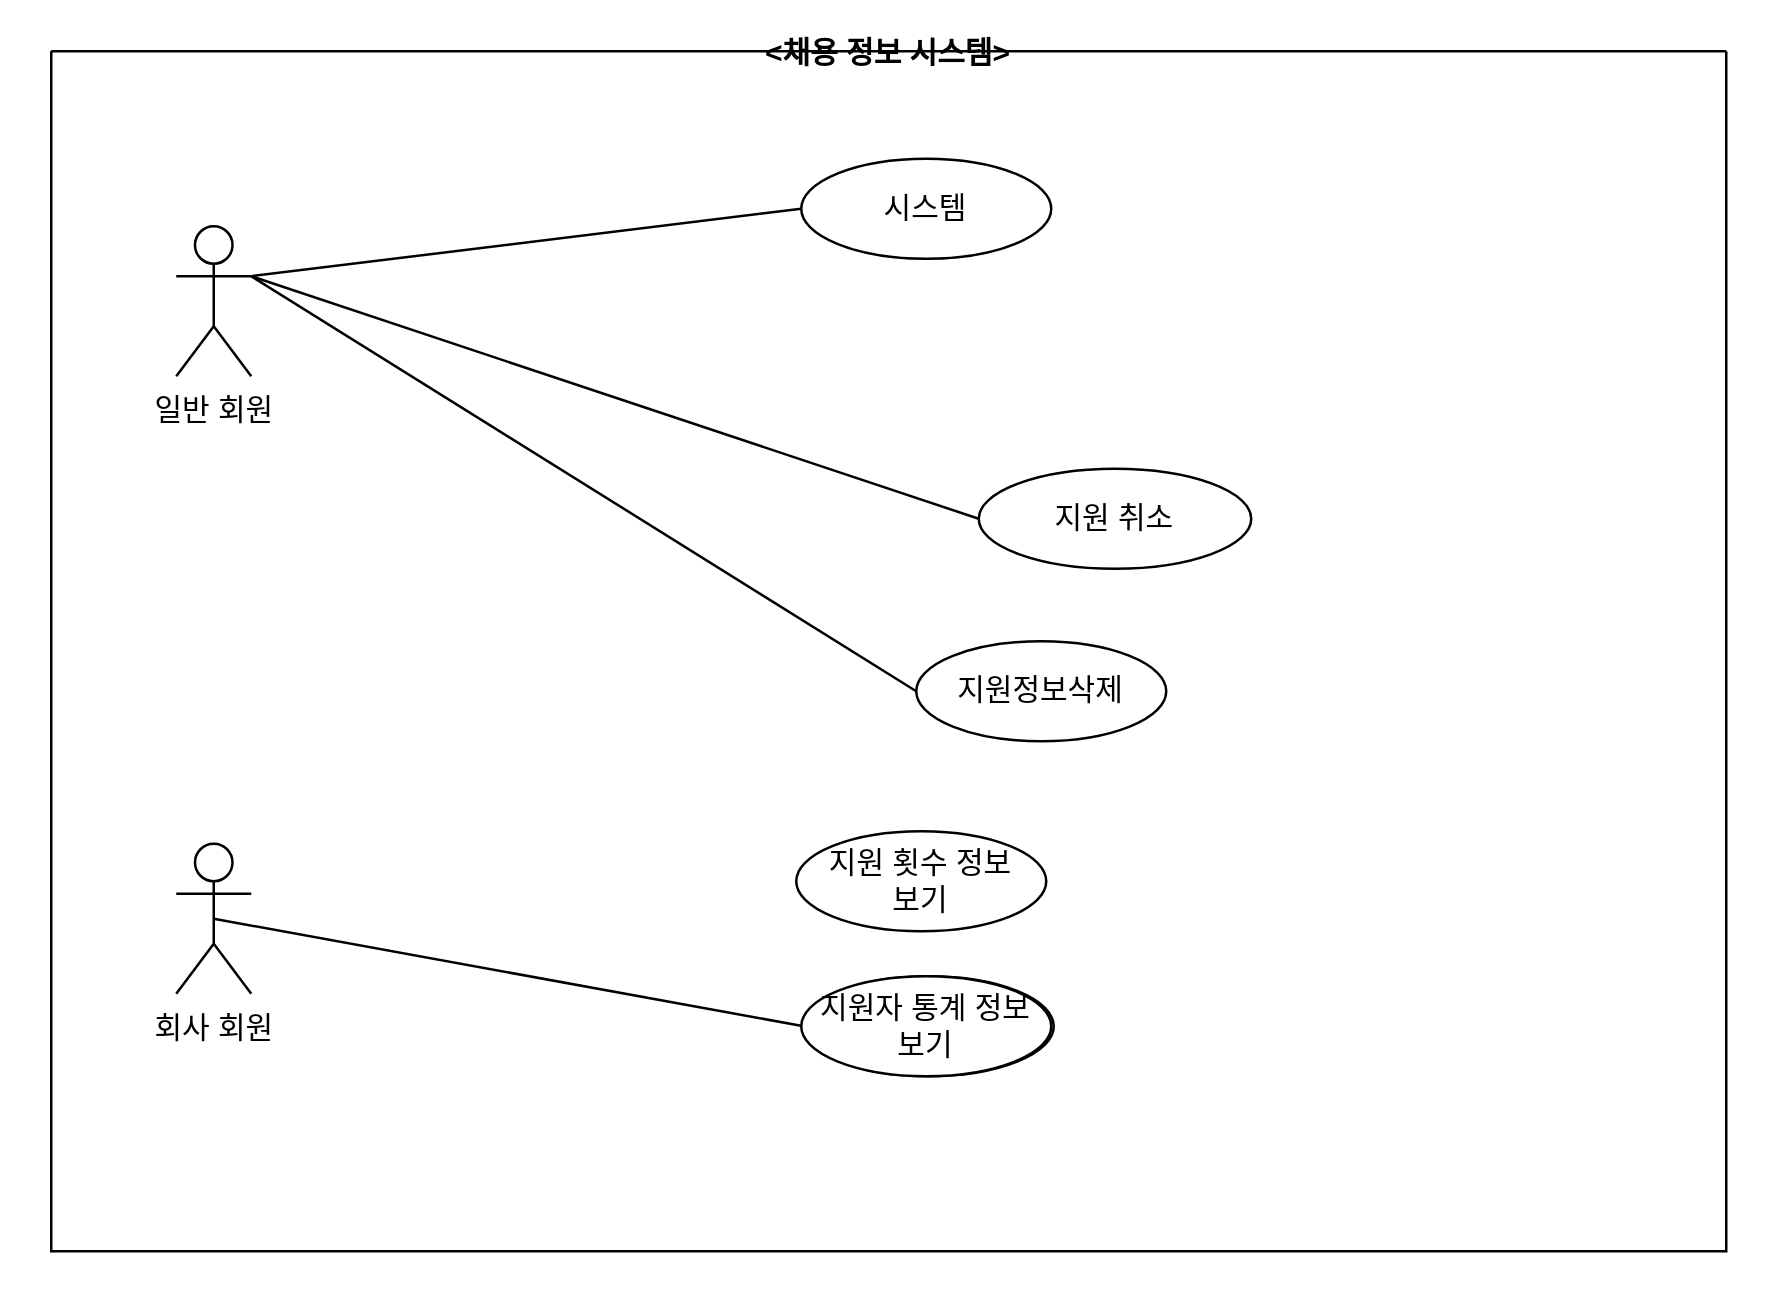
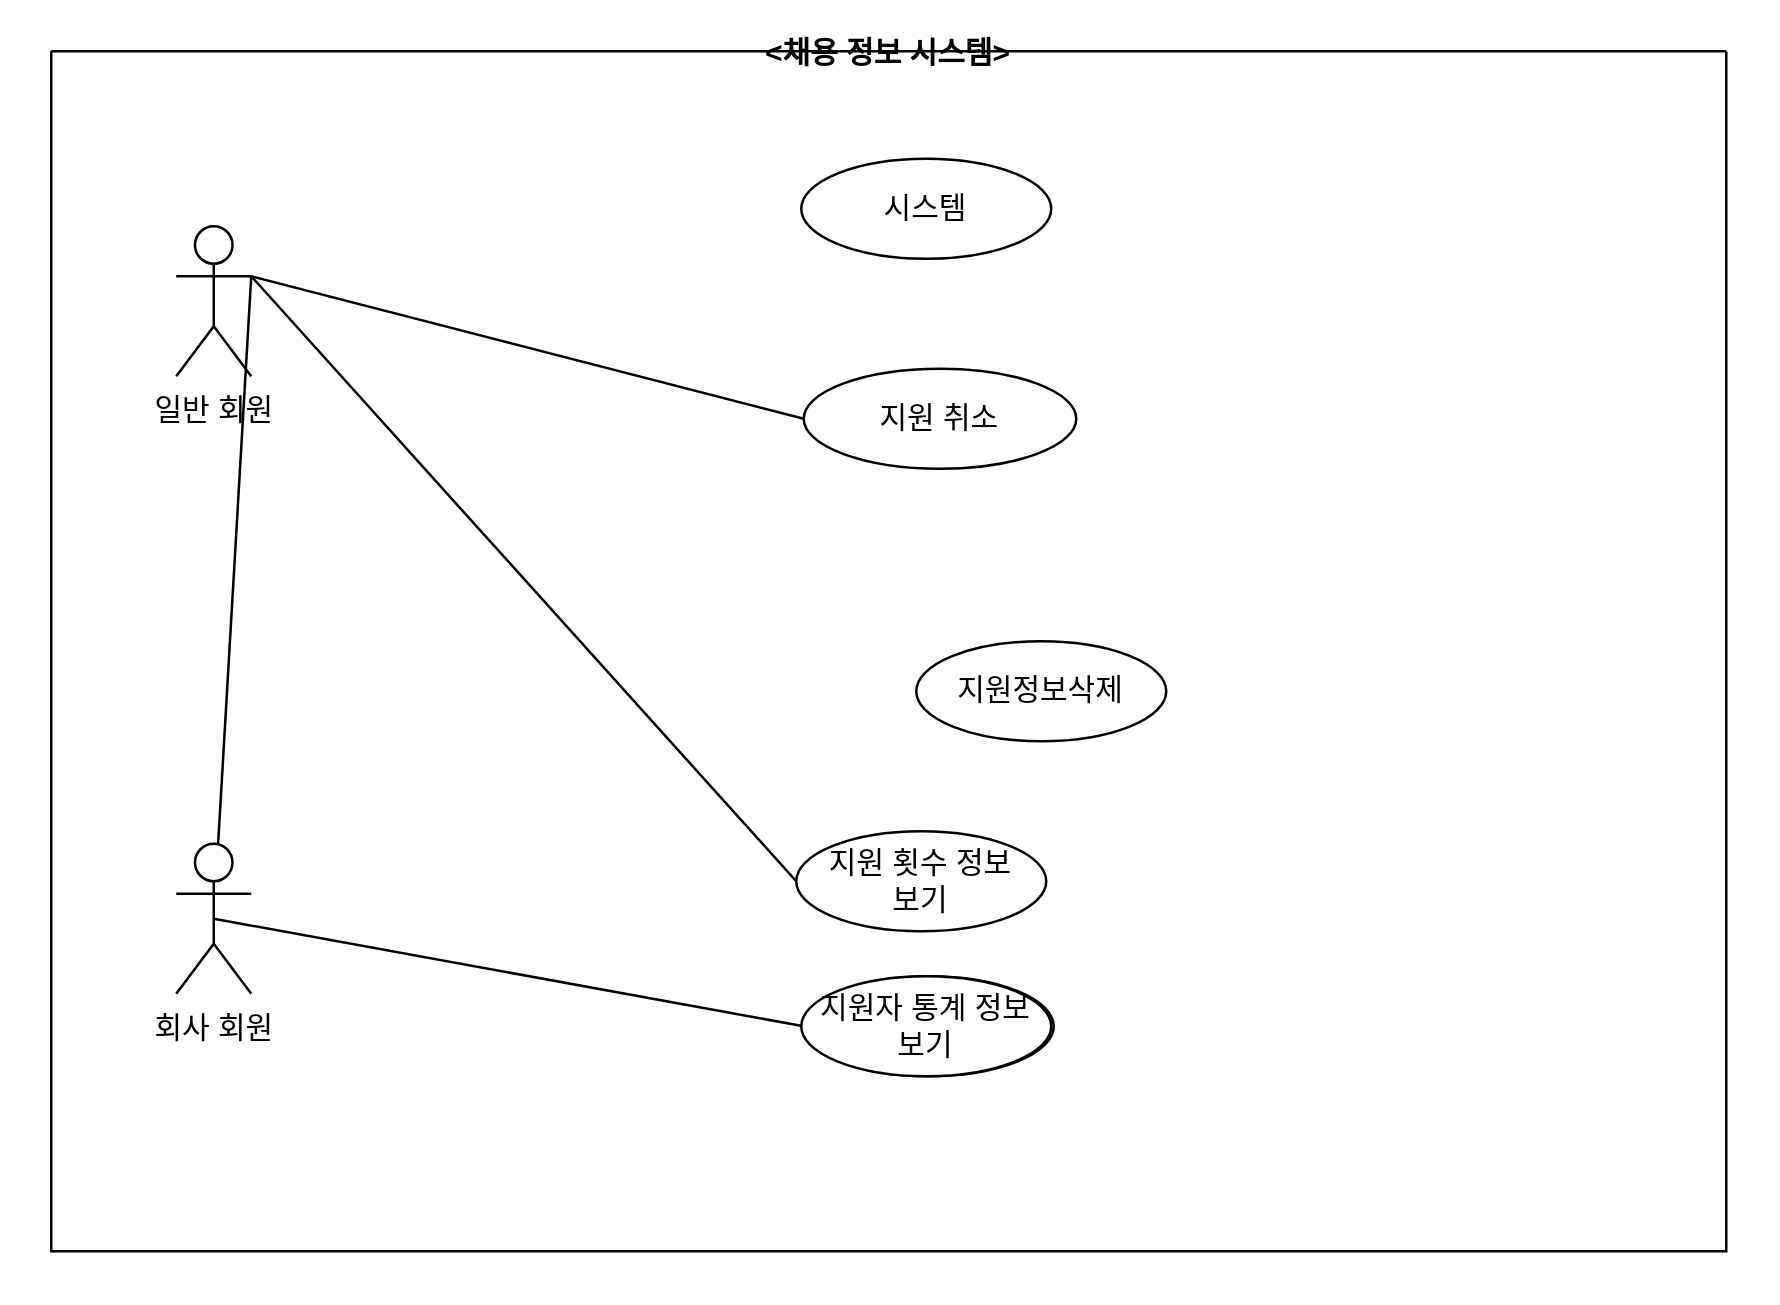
  <mxCell id="0" />
  <mxCell id="1" parent="0" />
  <mxCell id="2" value="일반 회원" style="shape=umlActor;verticalLabelPosition=bottom;verticalAlign=top;html=1;outlineConnect=0;" vertex="1" parent="1"><mxGeometry x="70" y="90" width="30" height="60" as="geometry" /></mxCell>
  <mxCell id="3" value="회사 회원" style="shape=umlActor;verticalLabelPosition=bottom;verticalAlign=top;html=1;outlineConnect=0;" vertex="1" parent="1"><mxGeometry x="70" y="337" width="30" height="60" as="geometry" /></mxCell>
  <mxCell id="4" value="시스템" style="ellipse;whiteSpace=wrap;html=1;" vertex="1" parent="1"><mxGeometry x="320" y="63" width="100" height="40" as="geometry" /></mxCell>
- <mxCell id="5" value="" style="endArrow=none;html=1;rounded=0;entryX=0;entryY=0.5;entryDx=0;entryDy=0;exitX=1;exitY=0.333;exitDx=0;exitDy=0;exitPerimeter=0;" edge="1" parent="1" source="2" target="4"><mxGeometry width="50" height="50" relative="1" as="geometry"><mxPoint x="110" y="120" as="sourcePoint" /><mxPoint x="490" y="150" as="targetPoint" /></mxGeometry></mxCell>
- <mxCell id="6" value="" style="endArrow=none;html=1;rounded=0;entryX=0;entryY=0.5;entryDx=0;entryDy=0;exitX=1;exitY=0.333;exitDx=0;exitDy=0;exitPerimeter=0;" edge="1" parent="1" source="2" target="11"><mxGeometry width="50" height="50" relative="1" as="geometry"><mxPoint x="110" y="120" as="sourcePoint" /><mxPoint x="330" y="123" as="targetPoint" /></mxGeometry></mxCell>
+ <mxCell id="6" value="" style="endArrow=none;html=1;rounded=0;exitX=1;exitY=0.333;exitDx=0;exitDy=0;exitPerimeter=0;" edge="1" parent="1" source="2" target="3"><mxGeometry width="50" height="50" relative="1" as="geometry"><mxPoint x="110" y="120" as="sourcePoint" /><mxPoint x="330" y="123" as="targetPoint" /></mxGeometry></mxCell>
  <mxCell id="7" value="&lt;채용 정보 시스템&gt;" style="swimlane;startSize=0;" vertex="1" parent="1"><mxGeometry x="20" y="20" width="670" height="480" as="geometry" /></mxCell>
  <mxCell id="8" value="지원자 통계 정보&lt;br&gt;보기" style="ellipse;whiteSpace=wrap;html=1;" vertex="1" parent="7"><mxGeometry x="301" y="370" width="100" height="40" as="geometry" /></mxCell>
- <mxCell id="9" value="지원 취소" style="ellipse;whiteSpace=wrap;html=1;" vertex="1" parent="7"><mxGeometry x="371" y="167" width="109" height="40" as="geometry" /></mxCell>
+ <mxCell id="9" value="지원 취소" style="ellipse;whiteSpace=wrap;html=1;" vertex="1" parent="7"><mxGeometry x="301" y="127" width="109" height="40" as="geometry" /></mxCell>
  <mxCell id="10" value="지원 횟수 정보&lt;br&gt;보기" style="ellipse;whiteSpace=wrap;html=1;" vertex="1" parent="7"><mxGeometry x="298" y="312" width="100" height="40" as="geometry" /></mxCell>
  <mxCell id="11" value="지원정보삭제" style="ellipse;whiteSpace=wrap;html=1;" vertex="1" parent="7"><mxGeometry x="346" y="236" width="100" height="40" as="geometry" /></mxCell>
+ <mxCell id="12" value="" style="endArrow=none;html=1;rounded=0;exitX=1;exitY=0.333;exitDx=0;exitDy=0;exitPerimeter=0;entryX=0;entryY=0.5;entryDx=0;entryDy=0;" edge="1" parent="1" source="2" target="10"><mxGeometry width="50" height="50" relative="1" as="geometry"><mxPoint x="410" y="230" as="sourcePoint" /><mxPoint x="460" y="180" as="targetPoint" /></mxGeometry></mxCell>
  <mxCell id="13" value="" style="endArrow=none;html=1;rounded=0;entryX=0;entryY=0.5;entryDx=0;entryDy=0;exitX=0.5;exitY=0.5;exitDx=0;exitDy=0;exitPerimeter=0;" edge="1" parent="1" source="3" target="8"><mxGeometry width="50" height="50" relative="1" as="geometry"><mxPoint x="100" y="407" as="sourcePoint" /><mxPoint x="460" y="180" as="targetPoint" /></mxGeometry></mxCell>
  <mxCell id="14" value="" style="endArrow=none;html=1;rounded=0;entryX=0;entryY=0.5;entryDx=0;entryDy=0;" edge="1" parent="1" target="9"><mxGeometry width="50" height="50" relative="1" as="geometry"><mxPoint x="100" y="110" as="sourcePoint" /><mxPoint x="370" y="180" as="targetPoint" /></mxGeometry></mxCell>
  <mxCell id="15" value="지원자 통계 정보&lt;br&gt;보기" style="ellipse;whiteSpace=wrap;html=1;" vertex="1" parent="1"><mxGeometry x="320" y="390" width="100" height="40" as="geometry" /></mxCell>
